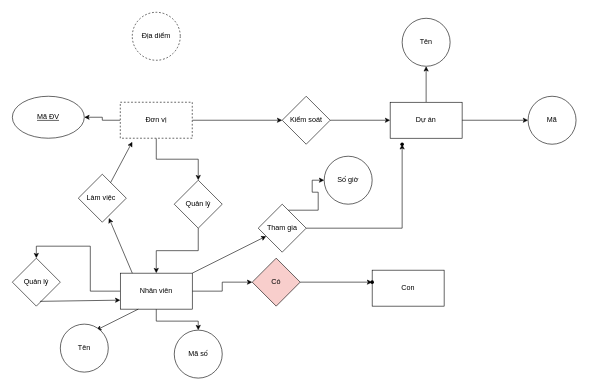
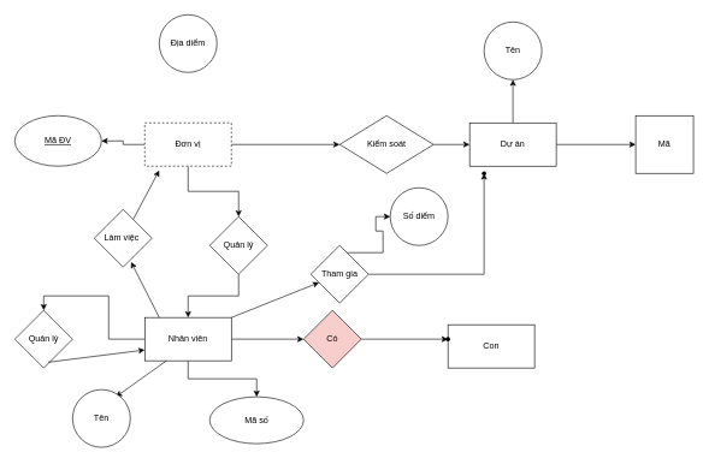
  <mxCell id="0" />
  <mxCell id="1" parent="0" />
  <mxCell id="2" value="" style="edgeStyle=orthogonalEdgeStyle;rounded=0;orthogonalLoop=1;jettySize=auto;html=1;" edge="1" parent="1" source="5" target="15"><mxGeometry relative="1" as="geometry" /></mxCell>
  <mxCell id="3" value="" style="edgeStyle=orthogonalEdgeStyle;rounded=0;orthogonalLoop=1;jettySize=auto;html=1;" edge="1" parent="1" source="5" target="22"><mxGeometry relative="1" as="geometry" /></mxCell>
  <mxCell id="4" value="" style="edgeStyle=orthogonalEdgeStyle;rounded=0;orthogonalLoop=1;jettySize=auto;html=1;" edge="1" parent="1" source="5" target="24"><mxGeometry relative="1" as="geometry" /></mxCell>
  <mxCell id="5" value="Đơn vị" style="rounded=0;whiteSpace=wrap;html=1;dashed=1;" vertex="1" parent="1"><mxGeometry x="200" y="170" width="120" height="60" as="geometry" /></mxCell>
  <mxCell id="6" value="" style="edgeStyle=orthogonalEdgeStyle;rounded=0;orthogonalLoop=1;jettySize=auto;html=1;" edge="1" parent="1" source="8" target="16"><mxGeometry relative="1" as="geometry" /></mxCell>
  <mxCell id="7" value="" style="edgeStyle=orthogonalEdgeStyle;rounded=0;orthogonalLoop=1;jettySize=auto;html=1;" edge="1" parent="1" source="8" target="17"><mxGeometry relative="1" as="geometry" /></mxCell>
  <mxCell id="8" value="Dự án" style="rounded=0;whiteSpace=wrap;html=1;" vertex="1" parent="1"><mxGeometry x="650" y="170" width="120" height="60" as="geometry" /></mxCell>
  <mxCell id="9" value="Con" style="rounded=0;whiteSpace=wrap;html=1;" vertex="1" parent="1"><mxGeometry x="620" y="450" width="120" height="60" as="geometry" /></mxCell>
  <mxCell id="10" value="" style="edgeStyle=orthogonalEdgeStyle;rounded=0;orthogonalLoop=1;jettySize=auto;html=1;" edge="1" parent="1" source="13" target="18"><mxGeometry relative="1" as="geometry" /></mxCell>
  <mxCell id="11" value="" style="edgeStyle=orthogonalEdgeStyle;rounded=0;orthogonalLoop=1;jettySize=auto;html=1;entryX=0.5;entryY=0;entryDx=0;entryDy=0;" edge="1" parent="1" source="13" target="25"><mxGeometry relative="1" as="geometry" /></mxCell>
  <mxCell id="12" value="" style="edgeStyle=orthogonalEdgeStyle;rounded=0;orthogonalLoop=1;jettySize=auto;html=1;" edge="1" parent="1" source="13" target="37"><mxGeometry relative="1" as="geometry" /></mxCell>
- <mxCell id="13" value="Nhân viên" style="rounded=0;whiteSpace=wrap;html=1;" vertex="1" parent="1"><mxGeometry x="200" y="455" width="120" height="60" as="geometry" /></mxCell>
- <mxCell id="14" value="Địa diểm" style="ellipse;whiteSpace=wrap;html=1;rounded=0;dashed=1;" vertex="1" parent="1"><mxGeometry x="220" y="20" width="80" height="80" as="geometry" /></mxCell>
+ <mxCell id="13" value="Nhân viên" style="rounded=0;whiteSpace=wrap;html=1;" vertex="1" parent="1"><mxGeometry x="200" y="440" width="120" height="60" as="geometry" /></mxCell>
+ <mxCell id="14" value="Địa diểm" style="ellipse;whiteSpace=wrap;html=1;rounded=0;" vertex="1" parent="1"><mxGeometry x="220" y="20" width="80" height="80" as="geometry" /></mxCell>
  <mxCell id="15" value="&lt;u&gt;Mã ĐV&lt;/u&gt;" style="ellipse;whiteSpace=wrap;html=1;rounded=0;" vertex="1" parent="1"><mxGeometry x="20" y="160" width="120" height="70" as="geometry" /></mxCell>
  <mxCell id="16" value="Tên" style="ellipse;whiteSpace=wrap;html=1;rounded=0;" vertex="1" parent="1"><mxGeometry x="670" y="30" width="80" height="80" as="geometry" /></mxCell>
- <mxCell id="17" value="Mã" style="ellipse;whiteSpace=wrap;html=1;rounded=0;" vertex="1" parent="1"><mxGeometry x="880" y="160" width="80" height="80" as="geometry" /></mxCell>
- <mxCell id="18" value="Mã số" style="ellipse;whiteSpace=wrap;html=1;rounded=0;" vertex="1" parent="1"><mxGeometry x="290" y="550" width="80" height="80" as="geometry" /></mxCell>
+ <mxCell id="17" value="Mã" style="whiteSpace=wrap;html=1;rounded=0;" vertex="1" parent="1"><mxGeometry x="880" y="160" width="80" height="80" as="geometry" /></mxCell>
+ <mxCell id="18" value="Mã số" style="ellipse;whiteSpace=wrap;html=1;rounded=0;" vertex="1" parent="1"><mxGeometry x="290" y="550" width="130" height="65" as="geometry" /></mxCell>
  <mxCell id="19" value="" style="endArrow=classic;html=1;rounded=0;exitX=0.25;exitY=1;exitDx=0;exitDy=0;" edge="1" parent="1" source="13"><mxGeometry width="50" height="50" relative="1" as="geometry"><mxPoint x="470" y="330" as="sourcePoint" /><mxPoint x="160" y="550" as="targetPoint" /></mxGeometry></mxCell>
  <mxCell id="20" value="Tên" style="ellipse;whiteSpace=wrap;html=1;rounded=0;" vertex="1" parent="1"><mxGeometry x="100" y="540" width="80" height="80" as="geometry" /></mxCell>
  <mxCell id="21" value="" style="edgeStyle=orthogonalEdgeStyle;rounded=0;orthogonalLoop=1;jettySize=auto;html=1;" edge="1" parent="1" source="22" target="13"><mxGeometry relative="1" as="geometry" /></mxCell>
  <mxCell id="22" value="Quản lý" style="rhombus;whiteSpace=wrap;html=1;rounded=0;" vertex="1" parent="1"><mxGeometry x="290" y="300" width="80" height="80" as="geometry" /></mxCell>
  <mxCell id="23" value="" style="edgeStyle=orthogonalEdgeStyle;rounded=0;orthogonalLoop=1;jettySize=auto;html=1;" edge="1" parent="1" source="24" target="8"><mxGeometry relative="1" as="geometry" /></mxCell>
- <mxCell id="24" value="Kiểm soát" style="rhombus;whiteSpace=wrap;html=1;rounded=0;" vertex="1" parent="1"><mxGeometry x="470" y="160" width="80" height="80" as="geometry" /></mxCell>
+ <mxCell id="24" value="Kiểm soát" style="rhombus;whiteSpace=wrap;html=1;rounded=0;" vertex="1" parent="1"><mxGeometry x="470" y="160" width="130" height="80" as="geometry" /></mxCell>
  <mxCell id="25" value="Quản lý" style="rhombus;whiteSpace=wrap;html=1;rounded=0;" vertex="1" parent="1"><mxGeometry x="20" y="430" width="80" height="80" as="geometry" /></mxCell>
  <mxCell id="26" value="" style="endArrow=classic;html=1;rounded=0;exitX=0.575;exitY=0.9;exitDx=0;exitDy=0;exitPerimeter=0;entryX=0;entryY=0.75;entryDx=0;entryDy=0;" edge="1" parent="1" source="25" target="13"><mxGeometry width="50" height="50" relative="1" as="geometry"><mxPoint x="470" y="330" as="sourcePoint" /><mxPoint x="520" y="280" as="targetPoint" /></mxGeometry></mxCell>
  <mxCell id="27" value="" style="endArrow=classic;html=1;rounded=0;exitX=1;exitY=0;exitDx=0;exitDy=0;" edge="1" parent="1" source="13" target="30"><mxGeometry width="50" height="50" relative="1" as="geometry"><mxPoint x="470" y="330" as="sourcePoint" /><mxPoint x="440" y="380" as="targetPoint" /></mxGeometry></mxCell>
  <mxCell id="28" value="" style="edgeStyle=orthogonalEdgeStyle;rounded=0;orthogonalLoop=1;jettySize=auto;html=1;" edge="1" parent="1" source="30" target="31"><mxGeometry relative="1" as="geometry" /></mxCell>
  <mxCell id="29" value="" style="edgeStyle=orthogonalEdgeStyle;rounded=0;orthogonalLoop=1;jettySize=auto;html=1;" edge="1" parent="1" source="30" target="32"><mxGeometry relative="1" as="geometry"><Array as="points"><mxPoint x="530" y="350" /><mxPoint x="530" y="320" /><mxPoint x="520" y="320" /><mxPoint x="520" y="300" /></Array></mxGeometry></mxCell>
  <mxCell id="30" value="Tham gia" style="rhombus;whiteSpace=wrap;html=1;" vertex="1" parent="1"><mxGeometry x="430" y="340" width="80" height="80" as="geometry" /></mxCell>
  <mxCell id="31" value="" style="shape=waypoint;sketch=0;size=6;pointerEvents=1;points=[];fillColor=default;resizable=0;rotatable=0;perimeter=centerPerimeter;snapToPoint=1;" vertex="1" parent="1"><mxGeometry x="660" y="230" width="20" height="20" as="geometry" /></mxCell>
- <mxCell id="32" value="Số giờ" style="ellipse;whiteSpace=wrap;html=1;" vertex="1" parent="1"><mxGeometry x="540" y="260" width="80" height="80" as="geometry" /></mxCell>
+ <mxCell id="32" value="Số diểm" style="ellipse;whiteSpace=wrap;html=1;" vertex="1" parent="1"><mxGeometry x="540" y="260" width="80" height="80" as="geometry" /></mxCell>
  <mxCell id="33" value="" style="endArrow=classic;html=1;rounded=0;exitX=0.167;exitY=0;exitDx=0;exitDy=0;exitPerimeter=0;entryX=0.638;entryY=0.913;entryDx=0;entryDy=0;entryPerimeter=0;" edge="1" parent="1" source="13" target="34"><mxGeometry width="50" height="50" relative="1" as="geometry"><mxPoint x="470" y="330" as="sourcePoint" /><mxPoint x="170" y="340" as="targetPoint" /></mxGeometry></mxCell>
  <mxCell id="34" value="Làm việc&amp;nbsp;" style="rhombus;whiteSpace=wrap;html=1;rounded=0;" vertex="1" parent="1"><mxGeometry x="130" y="290" width="80" height="80" as="geometry" /></mxCell>
  <mxCell id="35" value="" style="endArrow=classic;html=1;rounded=0;entryX=0.167;entryY=1.1;entryDx=0;entryDy=0;entryPerimeter=0;" edge="1" parent="1" source="34" target="5"><mxGeometry width="50" height="50" relative="1" as="geometry"><mxPoint x="230" y="450" as="sourcePoint" /><mxPoint x="191" y="373" as="targetPoint" /></mxGeometry></mxCell>
  <mxCell id="36" value="" style="edgeStyle=orthogonalEdgeStyle;rounded=0;orthogonalLoop=1;jettySize=auto;html=1;" edge="1" parent="1" source="37" target="38"><mxGeometry relative="1" as="geometry" /></mxCell>
  <mxCell id="37" value="Có" style="rhombus;whiteSpace=wrap;html=1;rounded=0;fillColor=#f8cecc;" vertex="1" parent="1"><mxGeometry x="420" y="430" width="80" height="80" as="geometry" /></mxCell>
  <mxCell id="38" value="" style="shape=waypoint;sketch=0;size=6;pointerEvents=1;points=[];fillColor=default;resizable=0;rotatable=0;perimeter=centerPerimeter;snapToPoint=1;rounded=0;" vertex="1" parent="1"><mxGeometry x="610" y="460" width="20" height="20" as="geometry" /></mxCell>
